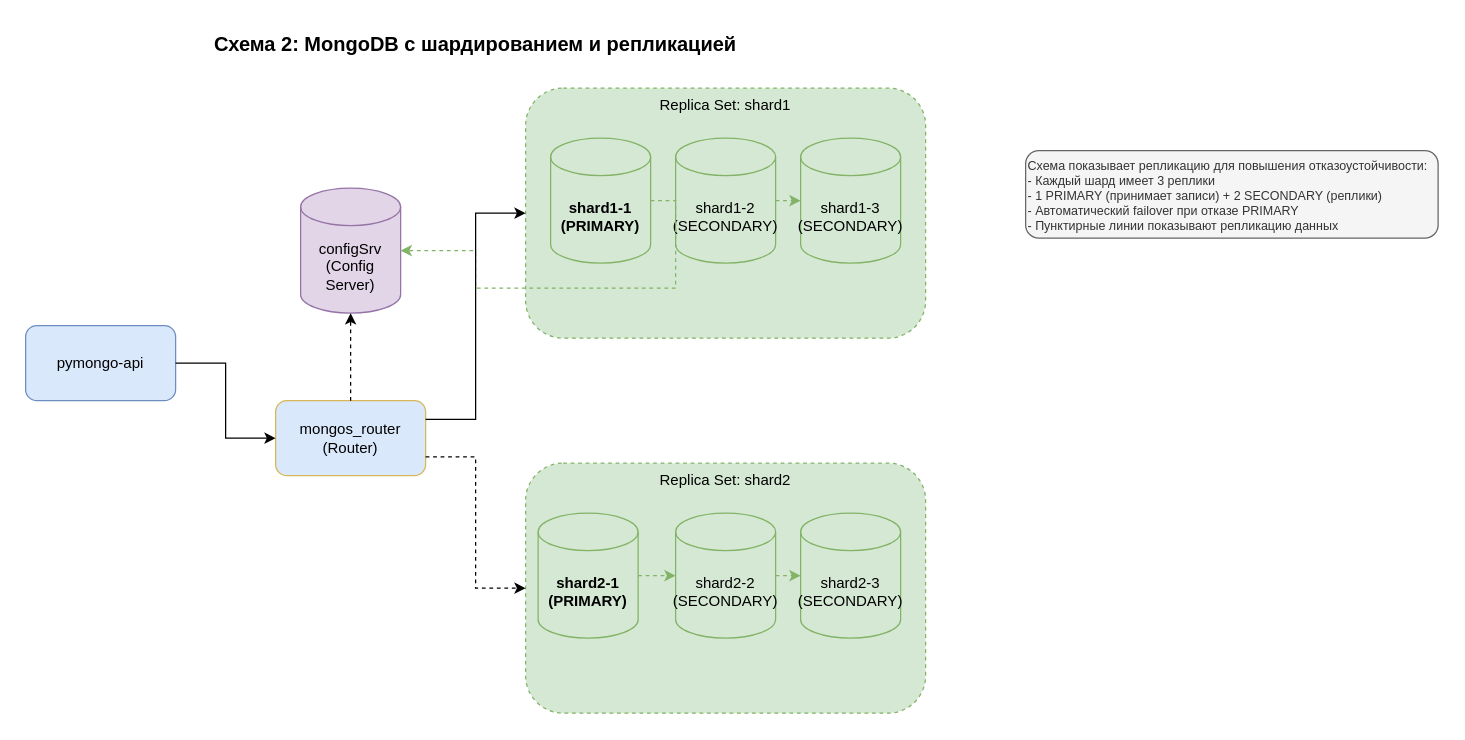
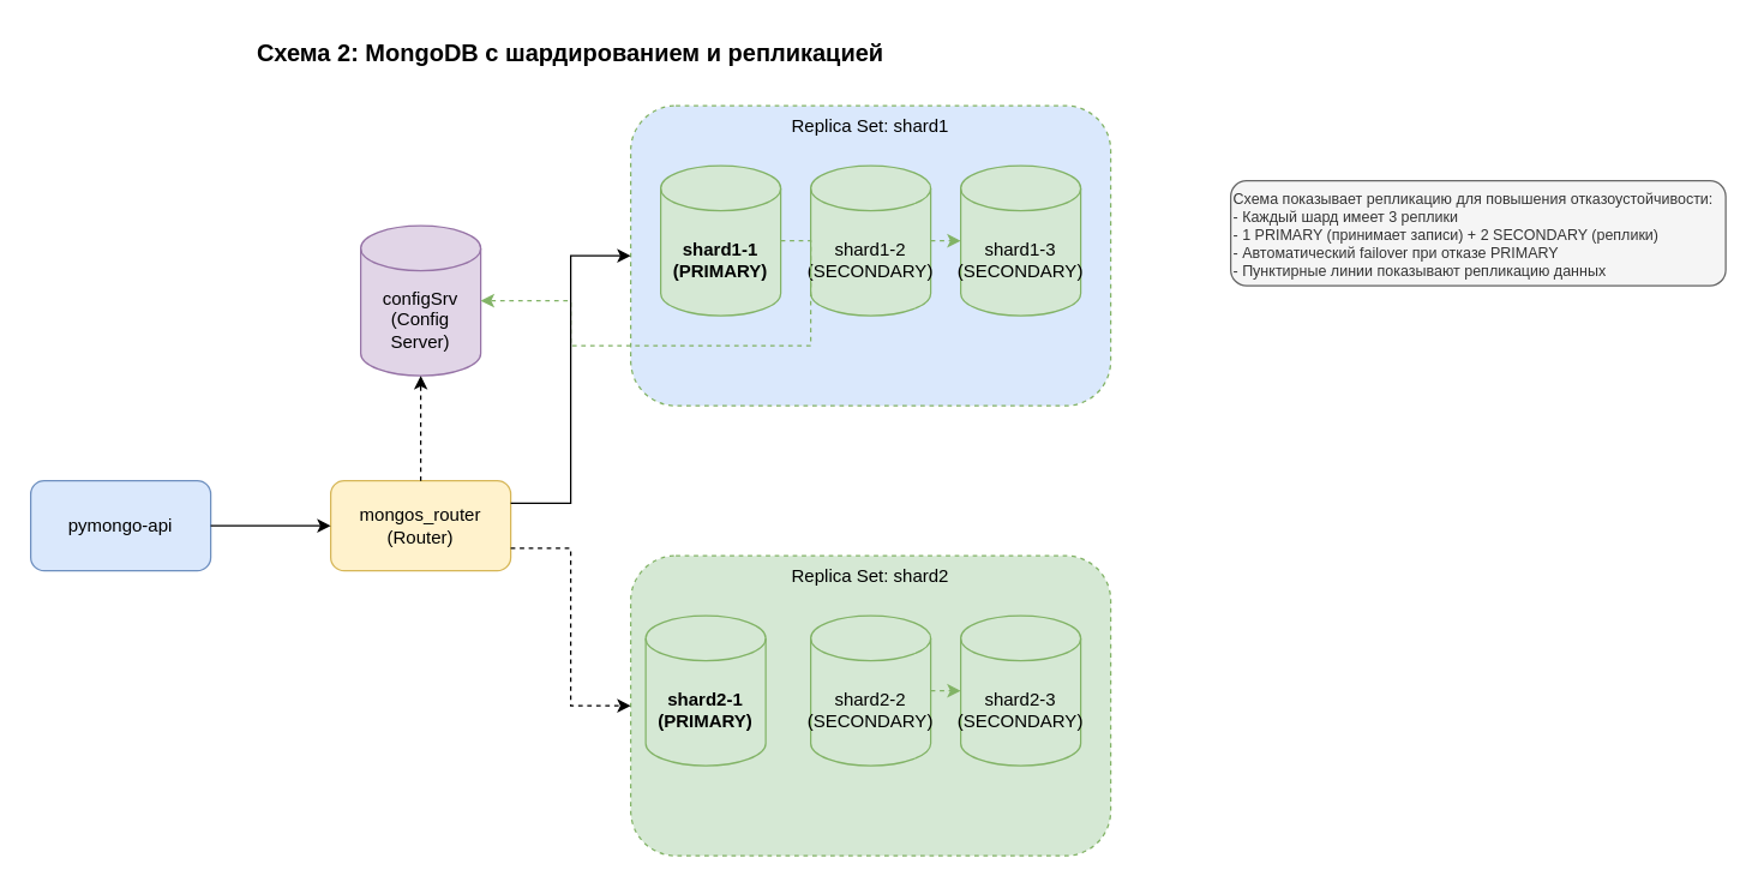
  <mxCell id="0" />
  <mxCell id="1" parent="0" />
- <mxCell id="2" value="pymongo-api" style="rounded=1;whiteSpace=wrap;html=1;fillColor=#dae8fc;strokeColor=#6c8ebf;" parent="1" vertex="1"><mxGeometry x="20" y="260" width="120" height="60" as="geometry" /></mxCell>
- <mxCell id="3" value="mongos_router&#10;(Router)" style="rounded=1;whiteSpace=wrap;html=1;fillColor=#dae8fc;strokeColor=#d6b656;" parent="1" vertex="1"><mxGeometry x="220" y="320" width="120" height="60" as="geometry" /></mxCell>
+ <mxCell id="2" value="pymongo-api" style="rounded=1;whiteSpace=wrap;html=1;fillColor=#dae8fc;strokeColor=#6c8ebf;" parent="1" vertex="1"><mxGeometry x="20" y="320" width="120" height="60" as="geometry" /></mxCell>
+ <mxCell id="3" value="mongos_router&#10;(Router)" style="rounded=1;whiteSpace=wrap;html=1;fillColor=#fff2cc;strokeColor=#d6b656;" parent="1" vertex="1"><mxGeometry x="220" y="320" width="120" height="60" as="geometry" /></mxCell>
  <mxCell id="4" value="configSrv&#10;(Config Server)" style="shape=cylinder3;whiteSpace=wrap;html=1;boundedLbl=1;backgroundOutline=1;size=15;fillColor=#e1d5e7;strokeColor=#9673a6;" parent="1" vertex="1"><mxGeometry x="240" y="150" width="80" height="100" as="geometry" /></mxCell>
- <mxCell id="5" value="Replica Set: shard1" style="rounded=1;whiteSpace=wrap;html=1;fillColor=#d5e8d4;strokeColor=#82b366;dashed=1;verticalAlign=top;align=center;" parent="1" vertex="1"><mxGeometry x="420" y="70" width="320" height="200" as="geometry" /></mxCell>
+ <mxCell id="5" value="Replica Set: shard1" style="rounded=1;whiteSpace=wrap;html=1;fillColor=#dae8fc;strokeColor=#82b366;dashed=1;verticalAlign=top;align=center;" parent="1" vertex="1"><mxGeometry x="420" y="70" width="320" height="200" as="geometry" /></mxCell>
  <mxCell id="6" value="shard1-1&#10;(PRIMARY)" style="shape=cylinder3;whiteSpace=wrap;html=1;boundedLbl=1;backgroundOutline=1;size=15;fillColor=#d5e8d4;strokeColor=#82b366;fontStyle=1" parent="1" vertex="1"><mxGeometry x="440" y="110" width="80" height="100" as="geometry" /></mxCell>
  <mxCell id="7" value="shard1-2&#10;(SECONDARY)" style="shape=cylinder3;whiteSpace=wrap;html=1;boundedLbl=1;backgroundOutline=1;size=15;fillColor=#d5e8d4;strokeColor=#82b366;" parent="1" vertex="1"><mxGeometry x="540" y="110" width="80" height="100" as="geometry" /></mxCell>
  <mxCell id="8" value="shard1-3&#10;(SECONDARY)" style="shape=cylinder3;whiteSpace=wrap;html=1;boundedLbl=1;backgroundOutline=1;size=15;fillColor=#d5e8d4;strokeColor=#82b366;" parent="1" vertex="1"><mxGeometry x="640" y="110" width="80" height="100" as="geometry" /></mxCell>
  <mxCell id="9" value="Replica Set: shard2" style="rounded=1;whiteSpace=wrap;html=1;fillColor=#d5e8d4;strokeColor=#82b366;dashed=1;verticalAlign=top;align=center;" parent="1" vertex="1"><mxGeometry x="420" y="370" width="320" height="200" as="geometry" /></mxCell>
  <mxCell id="10" value="shard2-1&#10;(PRIMARY)" style="shape=cylinder3;whiteSpace=wrap;html=1;boundedLbl=1;backgroundOutline=1;size=15;fillColor=#d5e8d4;strokeColor=#82b366;fontStyle=1" parent="1" vertex="1"><mxGeometry x="430" y="410" width="80" height="100" as="geometry" /></mxCell>
  <mxCell id="11" value="shard2-2&#10;(SECONDARY)" style="shape=cylinder3;whiteSpace=wrap;html=1;boundedLbl=1;backgroundOutline=1;size=15;fillColor=#d5e8d4;strokeColor=#82b366;" parent="1" vertex="1"><mxGeometry x="540" y="410" width="80" height="100" as="geometry" /></mxCell>
  <mxCell id="12" value="shard2-3&#10;(SECONDARY)" style="shape=cylinder3;whiteSpace=wrap;html=1;boundedLbl=1;backgroundOutline=1;size=15;fillColor=#d5e8d4;strokeColor=#82b366;" parent="1" vertex="1"><mxGeometry x="640" y="410" width="80" height="100" as="geometry" /></mxCell>
  <mxCell id="13" style="edgeStyle=orthogonalEdgeStyle;rounded=0;orthogonalLoop=1;jettySize=auto;html=1;exitX=1;exitY=0.5;exitDx=0;exitDy=0;exitPerimeter=0;endArrow=classic;endFill=1;dashed=1;strokeColor=#82b366;" parent="1" source="6" target="4" edge="1"><mxGeometry relative="1" as="geometry" /></mxCell>
  <mxCell id="14" style="edgeStyle=orthogonalEdgeStyle;rounded=0;orthogonalLoop=1;jettySize=auto;html=1;exitX=1;exitY=0.5;exitDx=0;exitDy=0;exitPerimeter=0;entryX=0;entryY=0.5;entryDx=0;entryDy=0;entryPerimeter=0;endArrow=classic;endFill=1;dashed=1;strokeColor=#82b366;" parent="1" source="7" target="8" edge="1"><mxGeometry relative="1" as="geometry" /></mxCell>
- <mxCell id="15" style="edgeStyle=orthogonalEdgeStyle;rounded=0;orthogonalLoop=1;jettySize=auto;html=1;exitX=1;exitY=0.5;exitDx=0;exitDy=0;exitPerimeter=0;entryX=0;entryY=0.5;entryDx=0;entryDy=0;entryPerimeter=0;endArrow=classic;endFill=1;dashed=1;strokeColor=#82b366;" parent="1" source="10" target="11" edge="1"><mxGeometry relative="1" as="geometry" /></mxCell>
  <mxCell id="16" style="edgeStyle=orthogonalEdgeStyle;rounded=0;orthogonalLoop=1;jettySize=auto;html=1;exitX=1;exitY=0.5;exitDx=0;exitDy=0;exitPerimeter=0;entryX=0;entryY=0.5;entryDx=0;entryDy=0;entryPerimeter=0;endArrow=classic;endFill=1;dashed=1;strokeColor=#82b366;" parent="1" source="11" target="12" edge="1"><mxGeometry relative="1" as="geometry" /></mxCell>
  <mxCell id="17" style="edgeStyle=orthogonalEdgeStyle;rounded=0;orthogonalLoop=1;jettySize=auto;html=1;exitX=1;exitY=0.5;exitDx=0;exitDy=0;entryX=0;entryY=0.5;entryDx=0;entryDy=0;endArrow=classic;endFill=1;" parent="1" source="2" target="3" edge="1"><mxGeometry relative="1" as="geometry" /></mxCell>
  <mxCell id="18" style="edgeStyle=orthogonalEdgeStyle;rounded=0;orthogonalLoop=1;jettySize=auto;html=1;exitX=0.5;exitY=0;exitDx=0;exitDy=0;entryX=0.5;entryY=1;entryDx=0;entryDy=0;entryPerimeter=0;endArrow=classic;endFill=1;dashed=1;" parent="1" source="3" target="4" edge="1"><mxGeometry relative="1" as="geometry" /></mxCell>
  <mxCell id="19" style="edgeStyle=orthogonalEdgeStyle;rounded=0;orthogonalLoop=1;jettySize=auto;html=1;exitX=1;exitY=0.25;exitDx=0;exitDy=0;entryX=0;entryY=0.5;entryDx=0;entryDy=0;endArrow=classic;endFill=1;" parent="1" source="3" target="5" edge="1"><mxGeometry relative="1" as="geometry" /></mxCell>
  <mxCell id="20" style="edgeStyle=orthogonalEdgeStyle;rounded=0;orthogonalLoop=1;jettySize=auto;html=1;exitX=1;exitY=0.75;exitDx=0;exitDy=0;entryX=0;entryY=0.5;entryDx=0;entryDy=0;endArrow=classic;endFill=1;dashed=1;" parent="1" source="3" target="9" edge="1"><mxGeometry relative="1" as="geometry" /></mxCell>
  <mxCell id="21" value="Схема 2: MongoDB с шардированием и репликацией" style="text;html=1;strokeColor=none;fillColor=none;align=center;verticalAlign=middle;whiteSpace=wrap;rounded=0;fontSize=16;fontStyle=1" parent="1" vertex="1"><mxGeometry x="20" y="20" width="720" height="30" as="geometry" /></mxCell>
  <mxCell id="22" value="Схема показывает репликацию для повышения отказоустойчивости:&#10;- Каждый шард имеет 3 реплики&#10;- 1 PRIMARY (принимает записи) + 2 SECONDARY (реплики)&#10;- Автоматический failover при отказе PRIMARY&#10;- Пунктирные линии показывают репликацию данных" style="text;html=1;strokeColor=#666666;fillColor=#f5f5f5;align=left;verticalAlign=top;whiteSpace=wrap;rounded=1;fontSize=10;fontColor=#333333;" parent="1" vertex="1"><mxGeometry x="820" y="120" width="330" height="70" as="geometry" /></mxCell>
